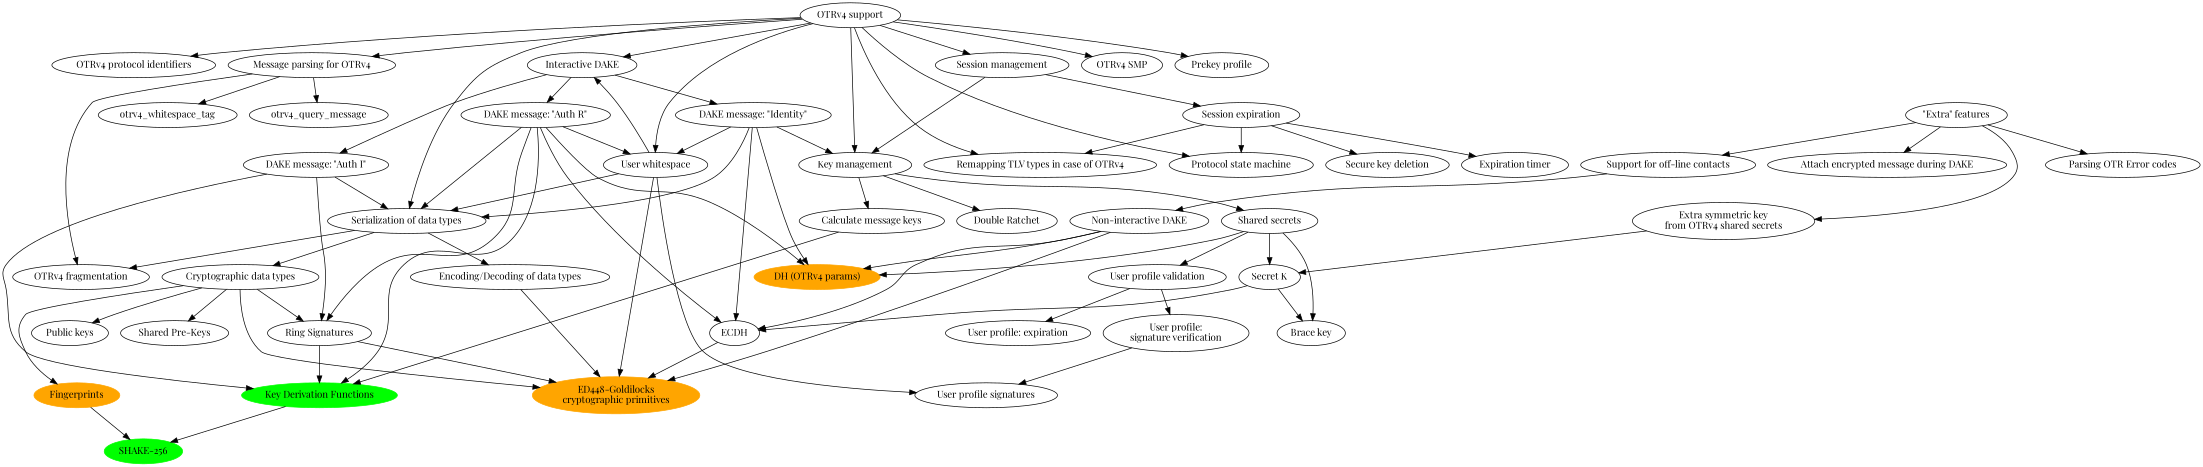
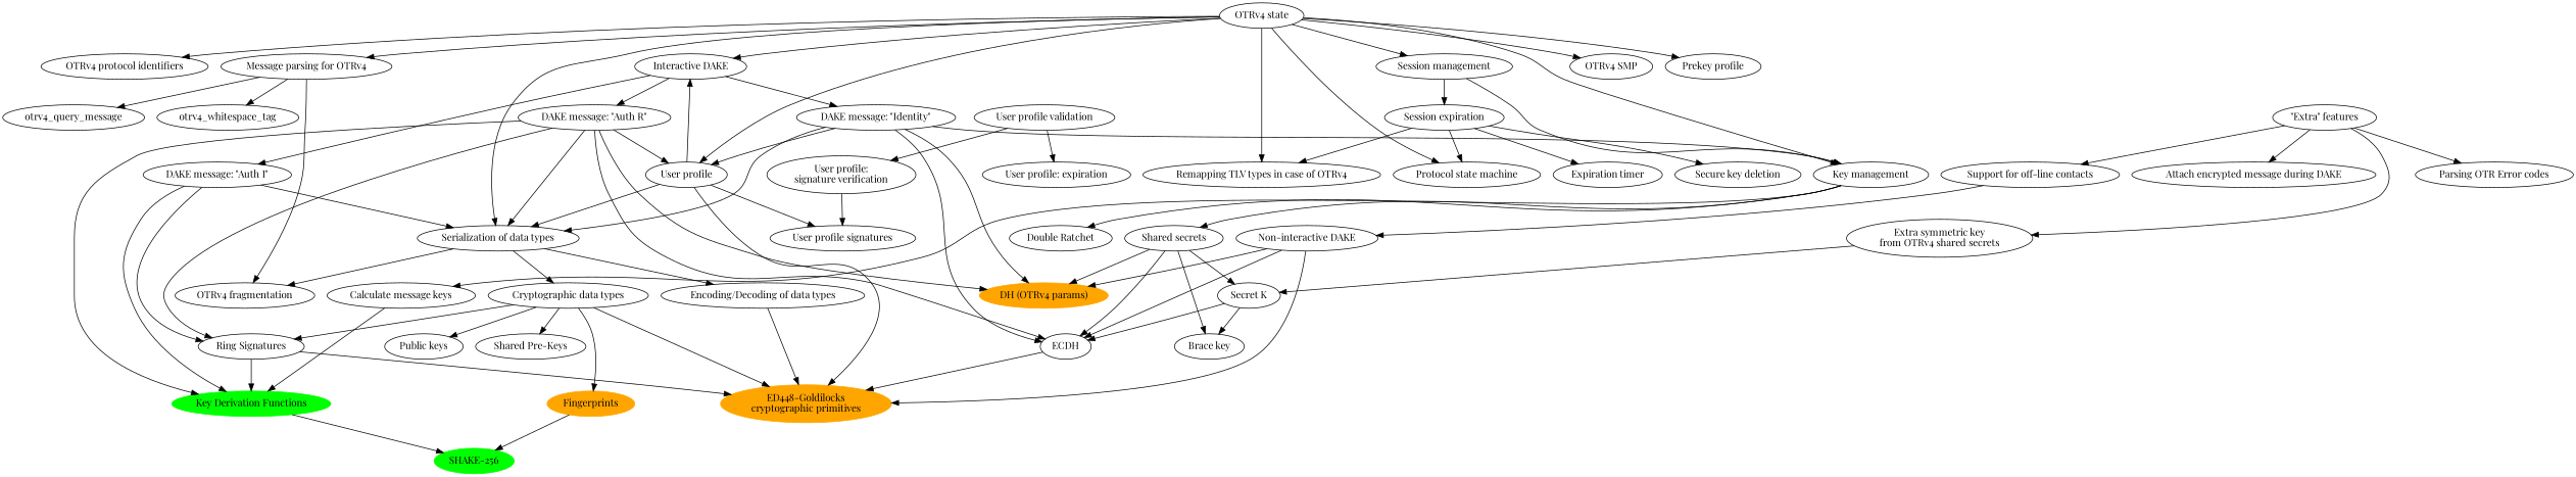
  digraph {
    fontname="Playfair Display"
    node [fontname="Playfair Display"]
    edge [fontname="Playfair Display"]
-   n1 [label="OTRv4 support"]
+   n1 [label="OTRv4 state"]
    n2 [label="OTRv4 protocol identifiers"]
    n3 [label="Message parsing for OTRv4"]
    n4 [label="Serialization of data types"]
    n5 [label="Interactive DAKE"]
    n6 [label="Remapping TLV types in case of OTRv4"]
    n7 [label="Key management"]
    n8 [label="Session management"]
-   n9 [label="User whitespace"]
+   n9 [label="User profile"]
    n10 [label="Protocol state machine"]
    n11 [label="OTRv4 SMP"]
    n12 [label="Prekey profile"]
    n13 [label="OTRv4 fragmentation"]
    otrv4_whitespace_tag
    otrv4_query_message
    n16 [label="Cryptographic data types"]
    n17 [label="Encoding/Decoding of data types"]
    n18 [label="DAKE message: \"Identity\""]
    n19 [label="DAKE message: \"Auth R\""]
    n20 [label="DAKE message: \"Auth I\""]
    n21 [label="Double Ratchet"]
    n22 [label="Calculate message keys"]
    n23 [label="Shared secrets"]
    n24 [label="Session expiration"]
    n25 [color=orange label="ED448-Goldilocks\ncryptographic primitives" style=filled]
    n26 [label="User profile signatures"]
    n27 [label="\"Extra\" features"]
    n28 [label="Support for off-line contacts"]
    n29 [label="Extra symmetric key\nfrom OTRv4 shared secrets"]
    n30 [label="Parsing OTR Error codes"]
    n31 [label="Attach encrypted message during DAKE"]
    n32 [label="Non-interactive DAKE"]
    n33 [label="Secret K"]
    n34 [label="Ring Signatures"]
    n35 [label="Public keys"]
    n36 [color=orange label=Fingerprints style=filled]
    n37 [label="Shared Pre-Keys"]
    n38 [color=green label="Key Derivation Functions" style=filled]
    n39 [color=green label="SHAKE-256" style=filled]
    n40 [color=orange label="DH (OTRv4 params)" style=filled]
    ECDH
    n42 [label="Brace key"]
    n43 [label="Expiration timer"]
    n44 [label="Secure key deletion"]
    n45 [label="User profile validation"]
    n46 [label="User profile: expiration"]
    n47 [label="User profile:\nsignature verification"]
    n1 -> n2
    n1 -> n3
    n1 -> n4
    n1 -> n5
    n1 -> n6
    n1 -> n7
    n1 -> n8
    n1 -> n9
    n1 -> n10
    n1 -> n11
    n1 -> n12
    n3 -> n13
    n3 -> otrv4_whitespace_tag
    n3 -> otrv4_query_message
    n4 -> n13
    n4 -> n16
    n4 -> n17
    n5 -> n18
    n5 -> n19
    n5 -> n20
    n7 -> n21
    n7 -> n22
    n7 -> n23
    n8 -> n7
    n8 -> n24
    n9 -> n4
    n9 -> n5
    n9 -> n25
    n9 -> n26
    n16 -> n25
    n16 -> n34
    n16 -> n35
    n16 -> n36
    n16 -> n37
    n17 -> n25
    n18 -> n4
    n18 -> n7
    n18 -> n9
    n18 -> n40
    n18 -> ECDH
    n19 -> n4
    n19 -> n9
    n19 -> n34
    n19 -> n38
    n19 -> n40
    n19 -> ECDH
    n20 -> n4
    n20 -> n34
    n20 -> n38
    n22 -> n38
    n23 -> n33
    n23 -> n40
-   n23 -> n45
+   n23 -> ECDH
    n23 -> n42
    n24 -> n6
    n24 -> n10
    n24 -> n43
    n24 -> n44
    n27 -> n28
    n27 -> n29
    n27 -> n30
    n27 -> n31
    n28 -> n32
    n29 -> n33
    n32 -> n25
    n32 -> n40
    n32 -> ECDH
    n33 -> ECDH
    n33 -> n42
    n34 -> n25
    n34 -> n38
    n36 -> n39
    n38 -> n39
    ECDH -> n25
    n45 -> n46
    n45 -> n47
    n47 -> n26
  }
